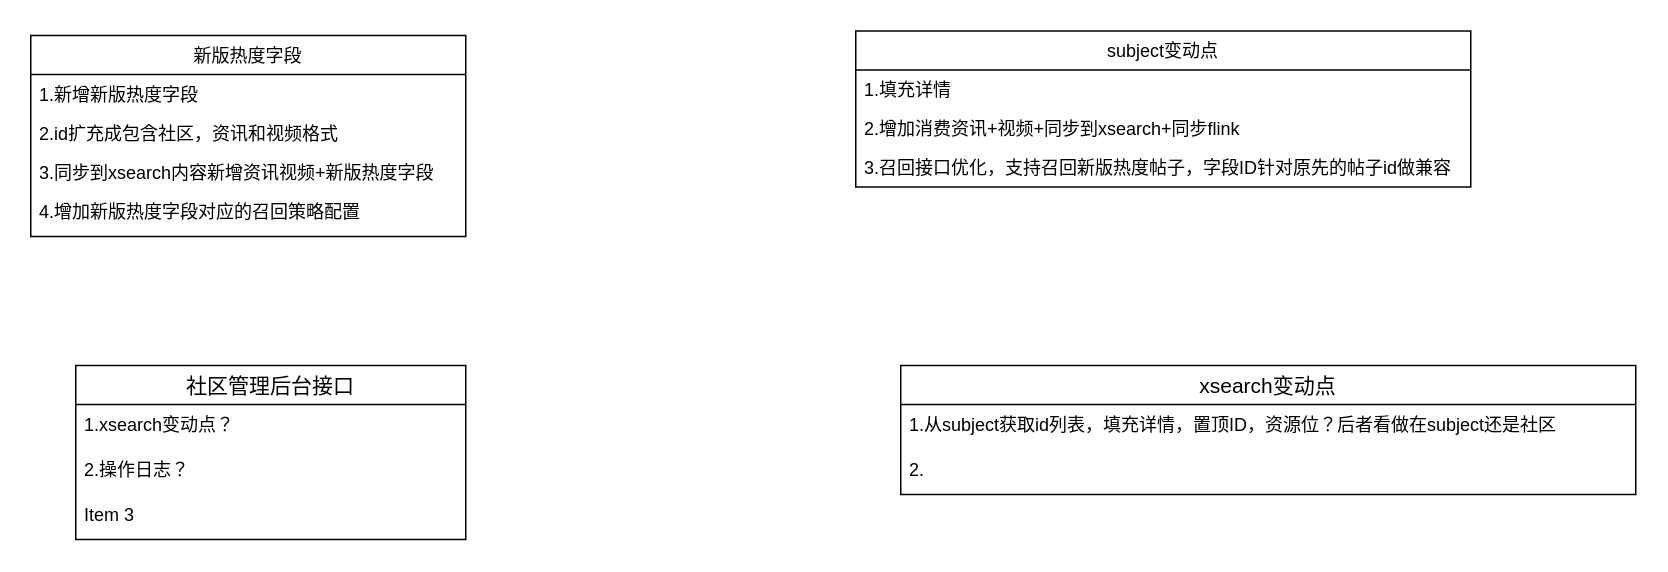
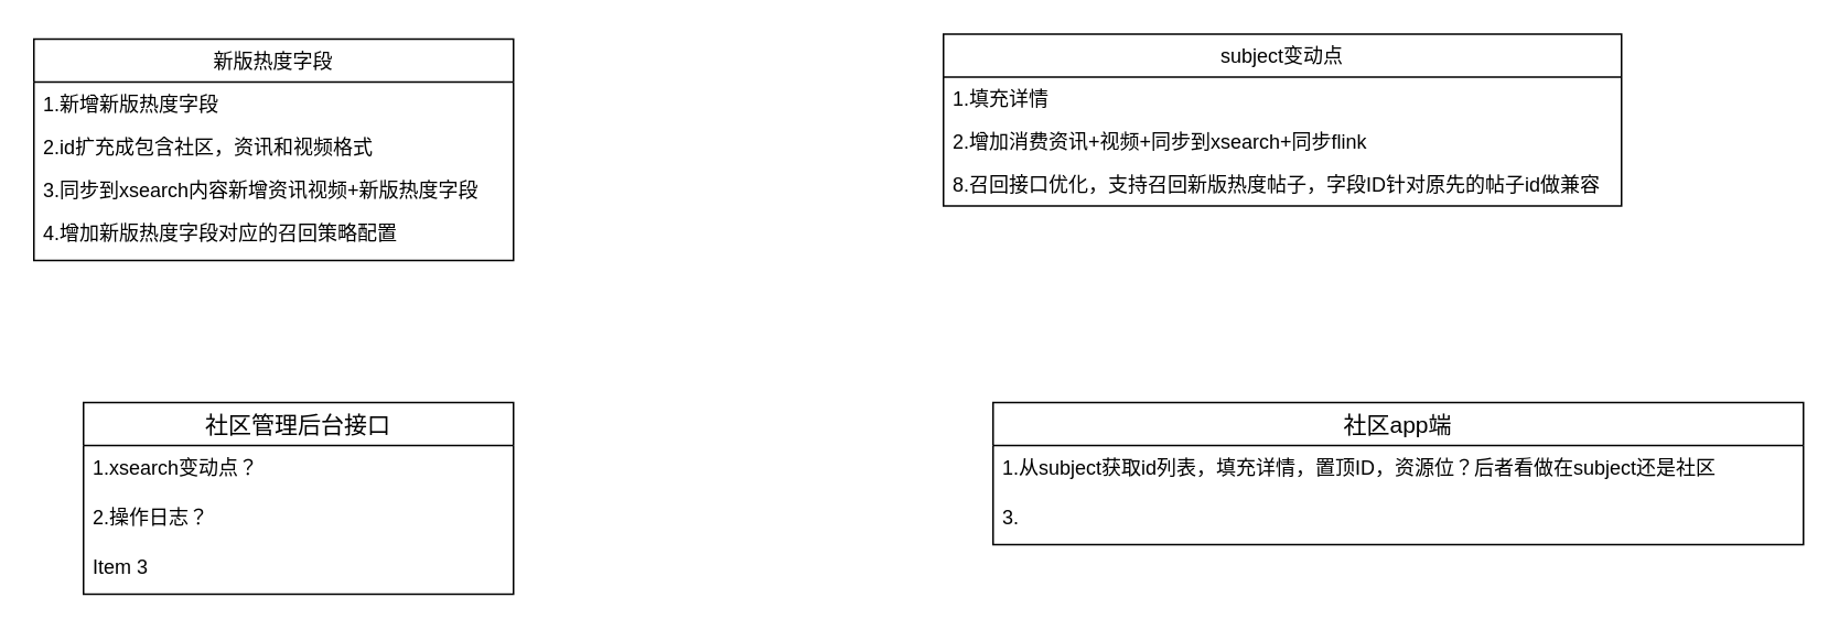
  <mxCell id="0" />
  <mxCell id="1" parent="0" />
  <mxCell id="2" value="新版热度字段" style="swimlane;fontStyle=0;childLayout=stackLayout;horizontal=1;startSize=26;fillColor=none;horizontalStack=0;resizeParent=1;resizeParentMax=0;resizeLast=0;collapsible=1;marginBottom=0;" vertex="1" parent="1"><mxGeometry x="20" y="23" width="290" height="134" as="geometry" /></mxCell>
  <mxCell id="3" value="1.新增新版热度字段" style="text;strokeColor=none;fillColor=none;align=left;verticalAlign=top;spacingLeft=4;spacingRight=4;overflow=hidden;rotatable=0;points=[[0,0.5],[1,0.5]];portConstraint=eastwest;" vertex="1" parent="2"><mxGeometry y="26" width="290" height="26" as="geometry" /></mxCell>
  <mxCell id="4" value="2.id扩充成包含社区，资讯和视频格式" style="text;strokeColor=none;fillColor=none;align=left;verticalAlign=top;spacingLeft=4;spacingRight=4;overflow=hidden;rotatable=0;points=[[0,0.5],[1,0.5]];portConstraint=eastwest;" vertex="1" parent="2"><mxGeometry y="52" width="290" height="26" as="geometry" /></mxCell>
  <mxCell id="5" value="3.同步到xsearch内容新增资讯视频+新版热度字段" style="text;strokeColor=none;fillColor=none;align=left;verticalAlign=top;spacingLeft=4;spacingRight=4;overflow=hidden;rotatable=0;points=[[0,0.5],[1,0.5]];portConstraint=eastwest;" vertex="1" parent="2"><mxGeometry y="78" width="290" height="26" as="geometry" /></mxCell>
  <mxCell id="6" value="4.增加新版热度字段对应的召回策略配置" style="text;strokeColor=none;fillColor=none;spacingLeft=4;spacingRight=4;overflow=hidden;rotatable=0;points=[[0,0.5],[1,0.5]];portConstraint=eastwest;fontSize=12;" vertex="1" parent="2"><mxGeometry y="104" width="290" height="30" as="geometry" /></mxCell>
  <mxCell id="7" value="subject变动点" style="swimlane;fontStyle=0;childLayout=stackLayout;horizontal=1;startSize=26;fillColor=none;horizontalStack=0;resizeParent=1;resizeParentMax=0;resizeLast=0;collapsible=1;marginBottom=0;" vertex="1" parent="1"><mxGeometry x="570" y="20" width="410" height="104" as="geometry" /></mxCell>
  <mxCell id="8" value="1.填充详情" style="text;strokeColor=none;fillColor=none;align=left;verticalAlign=top;spacingLeft=4;spacingRight=4;overflow=hidden;rotatable=0;points=[[0,0.5],[1,0.5]];portConstraint=eastwest;" vertex="1" parent="7"><mxGeometry y="26" width="410" height="26" as="geometry" /></mxCell>
  <mxCell id="9" value="2.增加消费资讯+视频+同步到xsearch+同步flink" style="text;strokeColor=none;fillColor=none;align=left;verticalAlign=top;spacingLeft=4;spacingRight=4;overflow=hidden;rotatable=0;points=[[0,0.5],[1,0.5]];portConstraint=eastwest;" vertex="1" parent="7"><mxGeometry y="52" width="410" height="26" as="geometry" /></mxCell>
- <mxCell id="10" value="3.召回接口优化，支持召回新版热度帖子，字段ID针对原先的帖子id做兼容" style="text;strokeColor=none;fillColor=none;align=left;verticalAlign=top;spacingLeft=4;spacingRight=4;overflow=hidden;rotatable=0;points=[[0,0.5],[1,0.5]];portConstraint=eastwest;" vertex="1" parent="7"><mxGeometry y="78" width="410" height="26" as="geometry" /></mxCell>
+ <mxCell id="10" value="8.召回接口优化，支持召回新版热度帖子，字段ID针对原先的帖子id做兼容" style="text;strokeColor=none;fillColor=none;align=left;verticalAlign=top;spacingLeft=4;spacingRight=4;overflow=hidden;rotatable=0;points=[[0,0.5],[1,0.5]];portConstraint=eastwest;" vertex="1" parent="7"><mxGeometry y="78" width="410" height="26" as="geometry" /></mxCell>
  <mxCell id="11" value="社区管理后台接口" style="swimlane;fontStyle=0;childLayout=stackLayout;horizontal=1;startSize=26;horizontalStack=0;resizeParent=1;resizeParentMax=0;resizeLast=0;collapsible=1;marginBottom=0;align=center;fontSize=14;" vertex="1" parent="1"><mxGeometry x="50" y="243" width="260" height="116" as="geometry" /></mxCell>
  <mxCell id="12" value="1.xsearch变动点？" style="text;strokeColor=none;fillColor=none;spacingLeft=4;spacingRight=4;overflow=hidden;rotatable=0;points=[[0,0.5],[1,0.5]];portConstraint=eastwest;fontSize=12;" vertex="1" parent="11"><mxGeometry y="26" width="260" height="30" as="geometry" /></mxCell>
  <mxCell id="13" value="2.操作日志？" style="text;strokeColor=none;fillColor=none;spacingLeft=4;spacingRight=4;overflow=hidden;rotatable=0;points=[[0,0.5],[1,0.5]];portConstraint=eastwest;fontSize=12;" vertex="1" parent="11"><mxGeometry y="56" width="260" height="30" as="geometry" /></mxCell>
  <mxCell id="14" value="Item 3" style="text;strokeColor=none;fillColor=none;spacingLeft=4;spacingRight=4;overflow=hidden;rotatable=0;points=[[0,0.5],[1,0.5]];portConstraint=eastwest;fontSize=12;" vertex="1" parent="11"><mxGeometry y="86" width="260" height="30" as="geometry" /></mxCell>
- <mxCell id="15" value="xsearch变动点" style="swimlane;fontStyle=0;childLayout=stackLayout;horizontal=1;startSize=26;horizontalStack=0;resizeParent=1;resizeParentMax=0;resizeLast=0;collapsible=1;marginBottom=0;align=center;fontSize=14;" vertex="1" parent="1"><mxGeometry x="600" y="243" width="490" height="86" as="geometry" /></mxCell>
+ <mxCell id="15" value="社区app端" style="swimlane;fontStyle=0;childLayout=stackLayout;horizontal=1;startSize=26;horizontalStack=0;resizeParent=1;resizeParentMax=0;resizeLast=0;collapsible=1;marginBottom=0;align=center;fontSize=14;" vertex="1" parent="1"><mxGeometry x="600" y="243" width="490" height="86" as="geometry" /></mxCell>
  <mxCell id="16" value="1.从subject获取id列表，填充详情，置顶ID，资源位？后者看做在subject还是社区" style="text;strokeColor=none;fillColor=none;spacingLeft=4;spacingRight=4;overflow=hidden;rotatable=0;points=[[0,0.5],[1,0.5]];portConstraint=eastwest;fontSize=12;" vertex="1" parent="15"><mxGeometry y="26" width="490" height="30" as="geometry" /></mxCell>
- <mxCell id="17" value="2." style="text;strokeColor=none;fillColor=none;spacingLeft=4;spacingRight=4;overflow=hidden;rotatable=0;points=[[0,0.5],[1,0.5]];portConstraint=eastwest;fontSize=12;" vertex="1" parent="15"><mxGeometry y="56" width="490" height="30" as="geometry" /></mxCell>
+ <mxCell id="17" value="3." style="text;strokeColor=none;fillColor=none;spacingLeft=4;spacingRight=4;overflow=hidden;rotatable=0;points=[[0,0.5],[1,0.5]];portConstraint=eastwest;fontSize=12;" vertex="1" parent="15"><mxGeometry y="56" width="490" height="30" as="geometry" /></mxCell>
